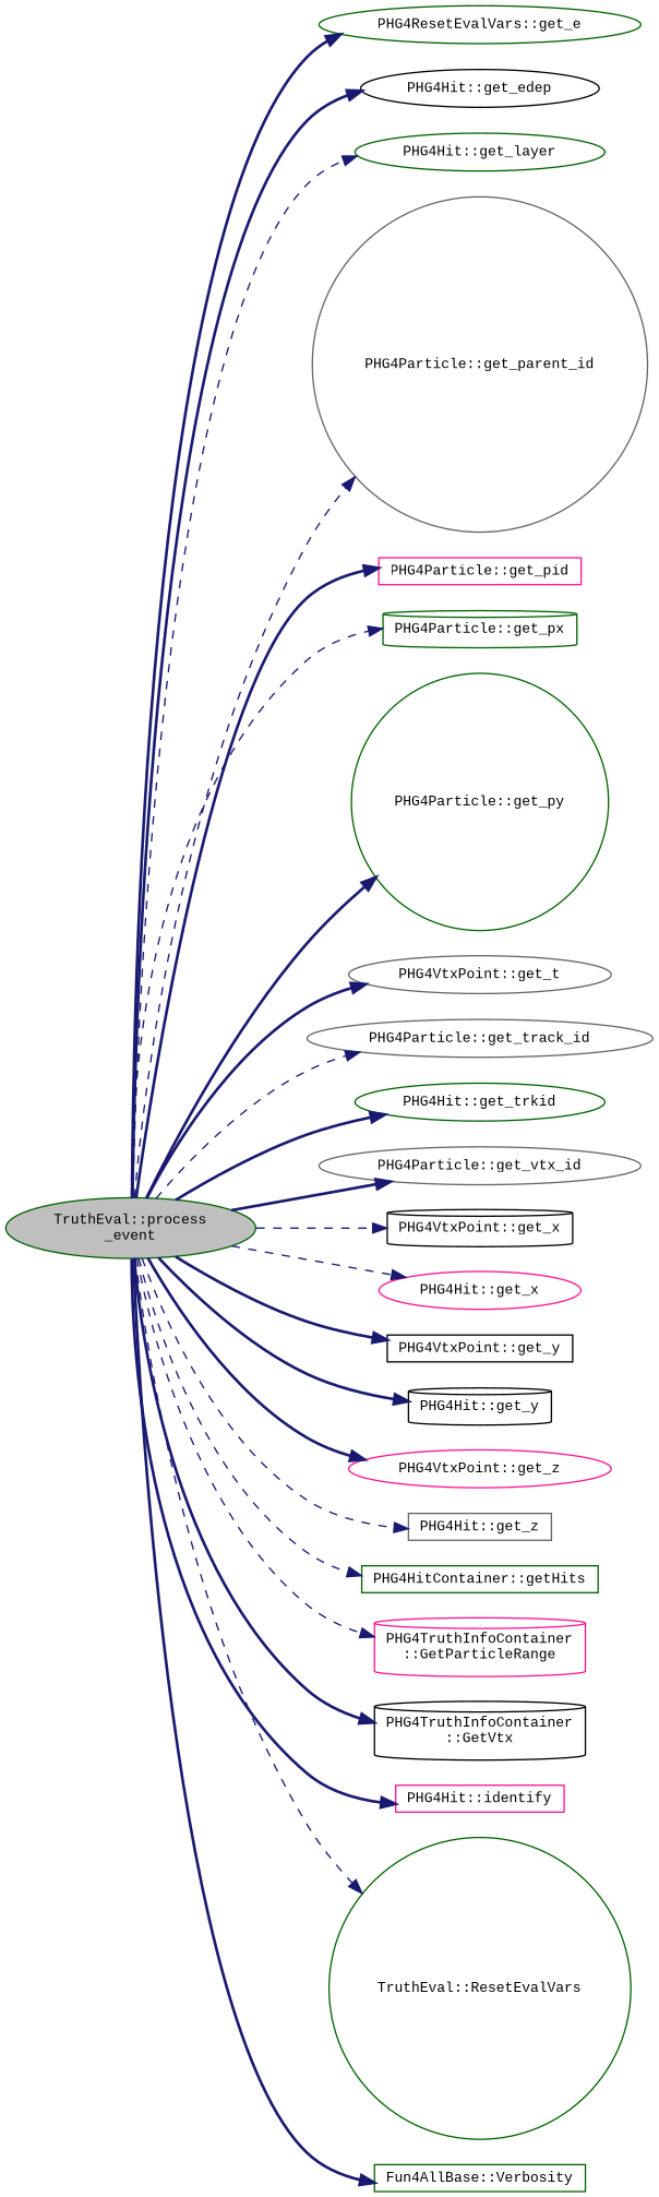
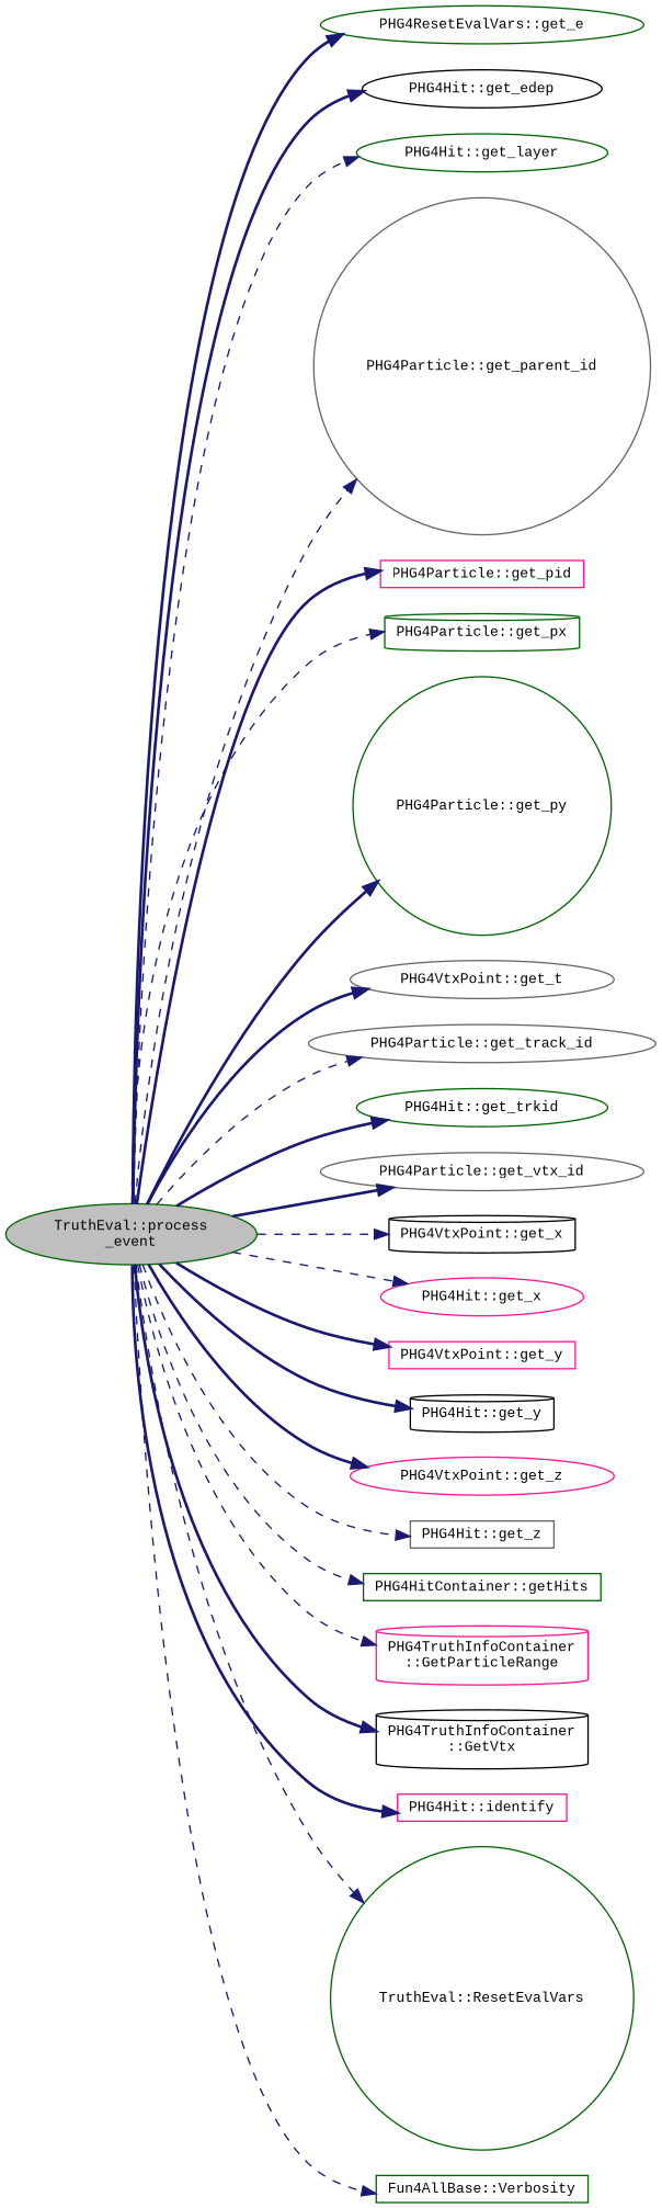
  digraph {
    fontname="Liberation Mono"
    rankdir=LR
    node [color=darkgreen fontname="Liberation Mono" fontsize=10 shape=ellipse]
    edge [color=midnightblue fontname="Liberation Mono" fontsize=10 labelfontname=FreeSans labelfontsize=10 style=bold]
    n1 [fillcolor=grey75 fontcolor=black height=0.2 label="TruthEval::process\l_event" style=filled width=0.4]
    n2 [height=0.2 label="PHG4ResetEvalVars::get_e" width=0.4]
    n3 [color=black height=0.2 label="PHG4Hit::get_edep" width=0.4]
    n4 [height=0.2 label="PHG4Hit::get_layer" width=0.4]
    n5 [color=gray40 height=0.2 label="PHG4Particle::get_parent_id" shape=circle width=0.4]
    n6 [color=deeppink height=0.2 label="PHG4Particle::get_pid" shape=box width=0.4]
    n7 [height=0.2 label="PHG4Particle::get_px" shape=cylinder width=0.4]
    n8 [height=0.2 label="PHG4Particle::get_py" shape=circle width=0.4]
    n9 [color=gray40 height=0.2 label="PHG4VtxPoint::get_t" width=0.4]
    n10 [color=gray40 height=0.2 label="PHG4Particle::get_track_id" width=0.4]
    n11 [height=0.2 label="PHG4Hit::get_trkid" width=0.4]
    n12 [color=gray40 height=0.2 label="PHG4Particle::get_vtx_id" width=0.4]
    n13 [color=black height=0.2 label="PHG4VtxPoint::get_x" shape=cylinder width=0.4]
    n14 [color=deeppink height=0.2 label="PHG4Hit::get_x" width=0.4]
-   n15 [color=black height=0.2 label="PHG4VtxPoint::get_y" shape=box width=0.4]
+   n15 [color=deeppink height=0.2 label="PHG4VtxPoint::get_y" shape=box width=0.4]
    n16 [color=black height=0.2 label="PHG4Hit::get_y" shape=cylinder width=0.4]
    n17 [color=deeppink height=0.2 label="PHG4VtxPoint::get_z" width=0.4]
    n18 [color=gray40 height=0.2 label="PHG4Hit::get_z" shape=box width=0.4]
    n19 [height=0.2 label="PHG4HitContainer::getHits" shape=box width=0.4]
    n20 [color=deeppink height=0.2 label="PHG4TruthInfoContainer\l::GetParticleRange" shape=cylinder width=0.4]
    n21 [color=black height=0.2 label="PHG4TruthInfoContainer\l::GetVtx" shape=cylinder width=0.4]
    n22 [color=deeppink height=0.2 label="PHG4Hit::identify" shape=box width=0.4]
    n23 [height=0.2 label="TruthEval::ResetEvalVars" shape=circle width=0.4]
    n24 [height=0.2 label="Fun4AllBase::Verbosity" shape=box width=0.4]
    n1 -> n2
    n1 -> n3
    n1 -> n4 [style=dashed]
    n1 -> n5 [style=dashed]
    n1 -> n6
    n1 -> n7 [style=dashed]
    n1 -> n8
    n1 -> n9
    n1 -> n10 [style=dashed]
    n1 -> n11
    n1 -> n12
    n1 -> n13 [style=dashed]
    n1 -> n14 [style=dashed]
    n1 -> n15
    n1 -> n16
    n1 -> n17
    n1 -> n18 [style=dashed]
    n1 -> n19 [style=dashed]
    n1 -> n20 [style=dashed]
    n1 -> n21
    n1 -> n22
    n1 -> n23 [style=dashed]
-   n1 -> n24
+   n1 -> n24 [style=dashed]
  }
